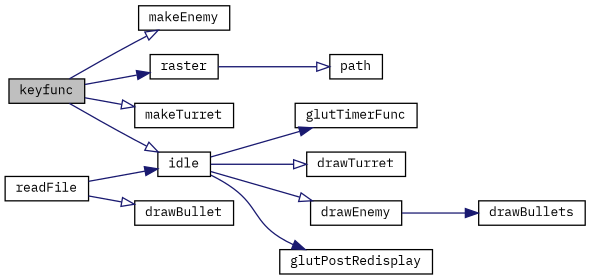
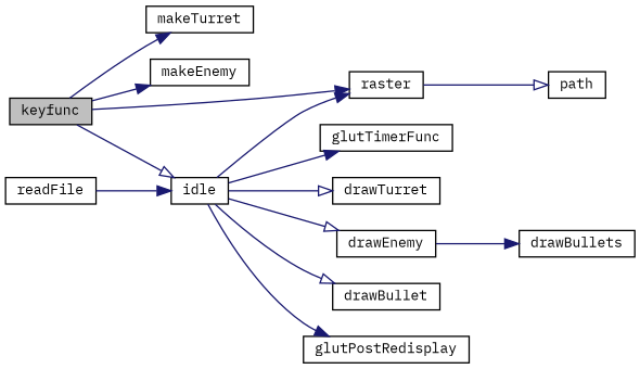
  digraph {
    fontname="IBM Plex Mono"
    rankdir=LR
    node [color=black fillcolor=white fontname="IBM Plex Mono" fontsize=10 shape=record style=filled]
    edge [arrowhead=normal color=midnightblue fontname="IBM Plex Mono" fontsize=10 labelfontname=Helvetica labelfontsize=10 style=solid]
    n1 [fillcolor=grey75 fontcolor=black height=0.2 label=keyfunc width=0.4]
    n2 [height=0.2 label=makeTurret width=0.4]
    n3 [height=0.2 label=makeEnemy width=0.4]
    n4 [height=0.2 label=idle width=0.4]
    n5 [height=0.2 label=raster width=0.4]
    n6 [height=0.2 label=glutTimerFunc width=0.4]
    n7 [height=0.2 label=drawTurret width=0.4]
    n8 [height=0.2 label=drawEnemy width=0.4]
    n9 [height=0.2 label=drawBullet width=0.4]
    n10 [height=0.2 label=glutPostRedisplay width=0.4]
    n11 [height=0.2 label=readFile width=0.4]
    n12 [height=0.2 label=path width=0.4]
    n13 [height=0.2 label=drawBullets width=0.4]
-   n1 -> n2 [arrowhead=onormal]
-   n1 -> n3 [arrowhead=onormal]
+   n1 -> n2
+   n1 -> n3
    n1 -> n4 [arrowhead=onormal]
    n1 -> n5
+   n4 -> n5
    n4 -> n6
    n4 -> n7 [arrowhead=onormal]
    n4 -> n8 [arrowhead=onormal]
-   n11 -> n9 [arrowhead=onormal]
+   n4 -> n9 [arrowhead=onormal]
    n4 -> n10
    n5 -> n12 [arrowhead=onormal]
    n8 -> n13
    n11 -> n4
  }
